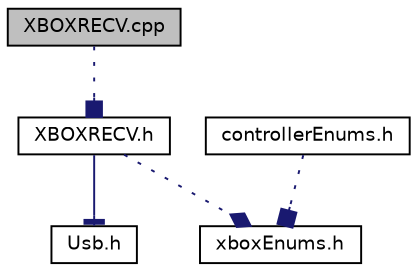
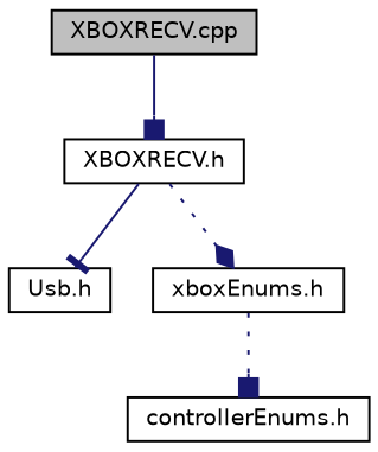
  digraph {
    node [color=black fillcolor=white fontname=Helvetica fontsize=10 shape=record style=filled]
    edge [arrowhead=box color=midnightblue fontname=Helvetica fontsize=10 labelfontname=Helvetica labelfontsize=10 style=solid]
    n1 [fillcolor=grey75 fontcolor=black height=0.2 label="XBOXRECV.cpp" width=0.4]
    n2 [height=0.2 label="XBOXRECV.h" width=0.4]
    n3 [height=0.2 label="Usb.h" width=0.4]
    n4 [height=0.2 label="xboxEnums.h" width=0.4]
    n5 [height=0.2 label="controllerEnums.h" width=0.4]
-   n1 -> n2 [style=dotted]
+   n1 -> n2
    n2 -> n3 [arrowhead=tee]
    n2 -> n4 [arrowhead=diamond style=dotted]
-   n5 -> n4 [style=dotted]
+   n4 -> n5 [style=dotted]
  }
